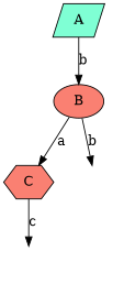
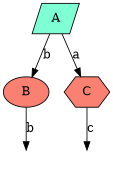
  digraph {
    node [style=filled]
    edge [color=black dir=forward fontcolor=black penwidth=1.0]
    A [fillcolor=aquamarine shape=parallelogram]
    B [fillcolor=salmon shape=ellipse]
    C [fillcolor=salmon shape=hexagon]
    _B [style=invis]
    _C [style=invis]
    A -> B [label=b]
-   B -> C [label=a]
+   A -> C [label=a]
    B -> _B [label=b]
    C -> _C [label=c]
  }
